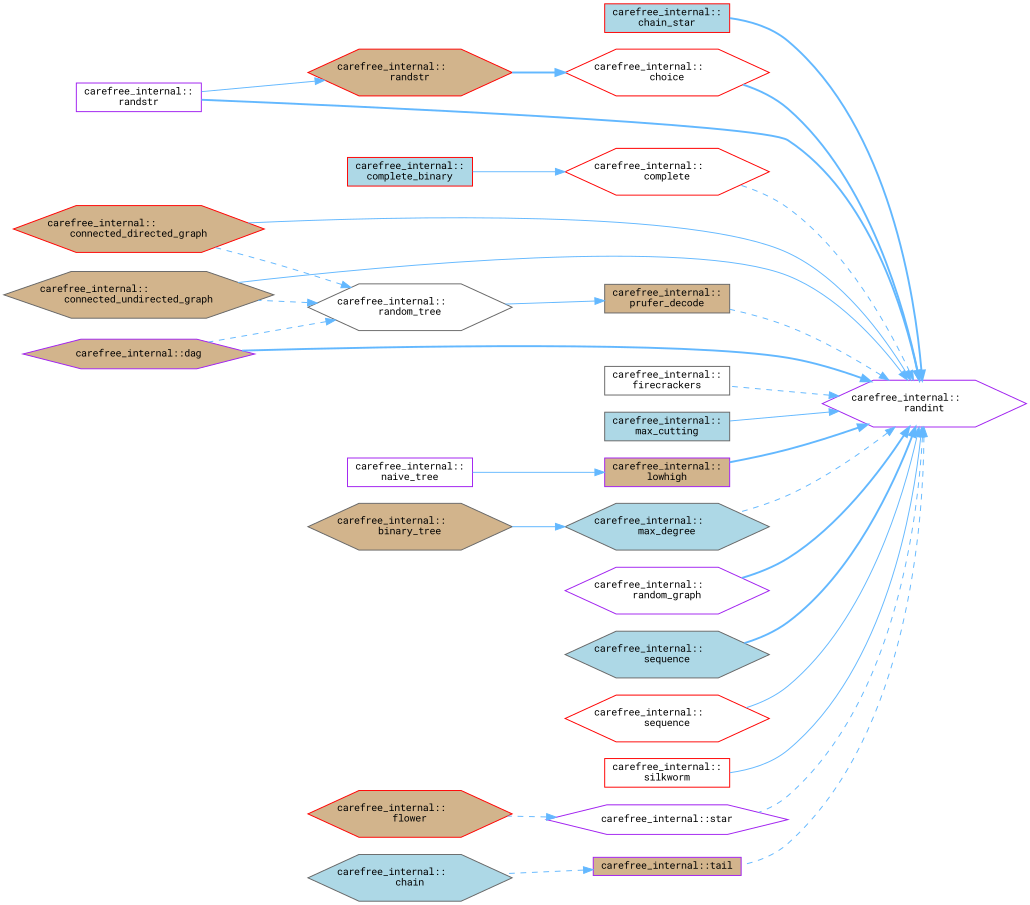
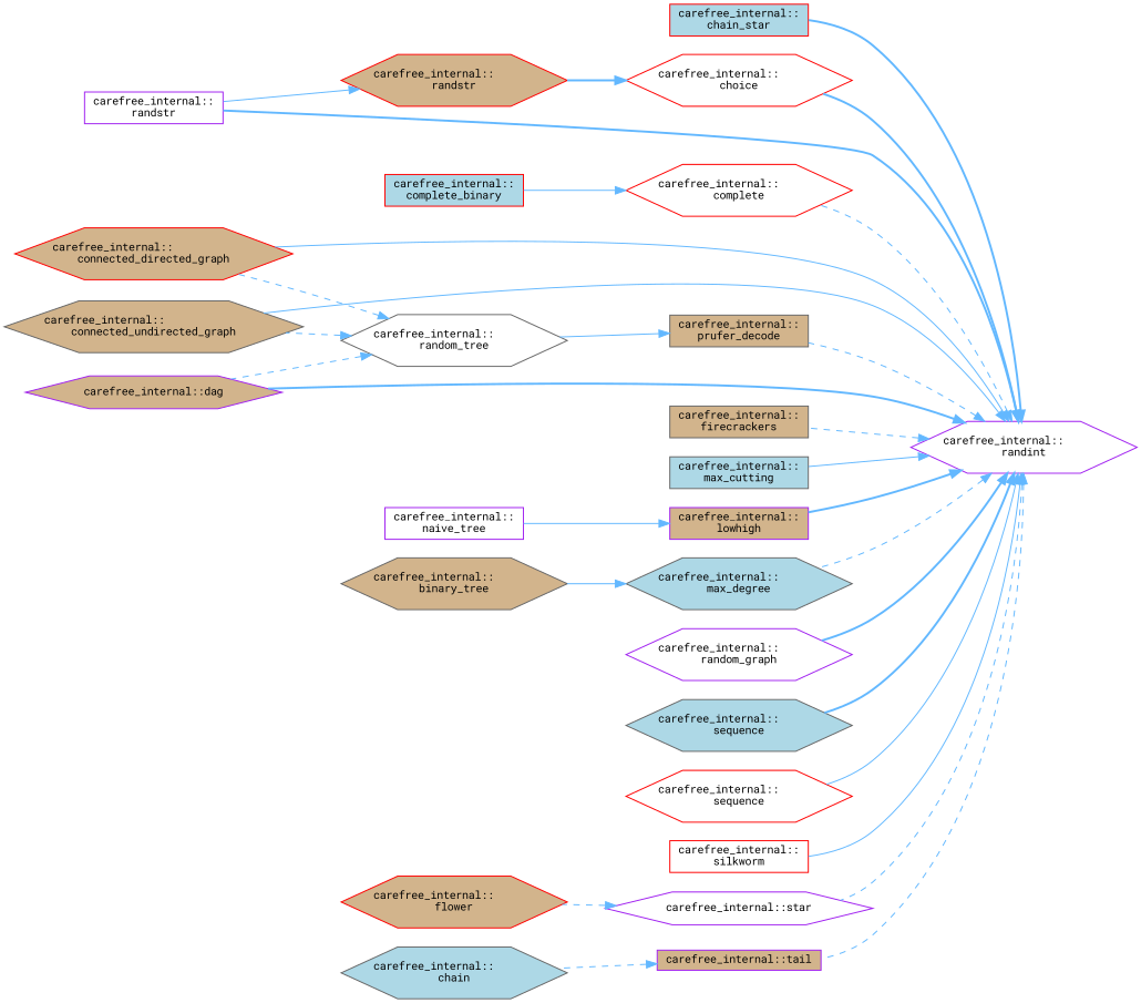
  digraph {
    fontname="Roboto Mono"
    rankdir=RL
    node [color=red fillcolor=white fontname="Roboto Mono" fontsize=10 shape=hexagon style=filled]
    edge [color=steelblue1 dir=back fontname="Roboto Mono" fontsize=10 labelfontname=Helvetica labelfontsize=10 style=dashed]
    n1 [color=purple fontcolor=black height=0.2 label="carefree_internal::\lrandint" width=0.4]
    n2 [fillcolor=lightblue height=0.2 label="carefree_internal::\lchain_star" shape=box width=0.4]
    n3 [height=0.2 label="carefree_internal::\lchoice" width=0.4]
    n4 [color=purple height=0.2 label="carefree_internal::\lrandstr" shape=box width=0.4]
    n5 [height=0.2 label="carefree_internal::\lcomplete" width=0.4]
    n6 [fillcolor=tan height=0.2 label="carefree_internal::\lconnected_directed_graph" width=0.4]
    n7 [color=gray40 fillcolor=tan height=0.2 label="carefree_internal::\lconnected_undirected_graph" width=0.4]
    n8 [color=purple fillcolor=tan height=0.2 label="carefree_internal::dag" width=0.4]
-   n9 [color=gray40 height=0.2 label="carefree_internal::\lfirecrackers" shape=box width=0.4]
+   n9 [color=gray40 fillcolor=tan height=0.2 label="carefree_internal::\lfirecrackers" shape=box width=0.4]
    n10 [color=gray40 fillcolor=lightblue height=0.2 label="carefree_internal::\lmax_cutting" shape=box width=0.4]
    n11 [color=purple fillcolor=tan height=0.2 label="carefree_internal::\llowhigh" shape=box width=0.4]
    n12 [color=gray40 fillcolor=lightblue height=0.2 label="carefree_internal::\lmax_degree" width=0.4]
    n13 [color=gray40 fillcolor=tan height=0.2 label="carefree_internal::\lprufer_decode" shape=box width=0.4]
    n14 [color=purple height=0.2 label="carefree_internal::\lrandom_graph" width=0.4]
    n15 [color=gray40 fillcolor=lightblue height=0.2 label="carefree_internal::\lsequence" width=0.4]
    n16 [height=0.2 label="carefree_internal::\lsequence" width=0.4]
    n17 [height=0.2 label="carefree_internal::\lsilkworm" shape=box width=0.4]
    n18 [color=purple height=0.2 label="carefree_internal::star" width=0.4]
    n19 [color=purple fillcolor=tan height=0.2 label="carefree_internal::tail" shape=box width=0.4]
    n20 [fillcolor=tan height=0.2 label="carefree_internal::\lrandstr" width=0.4]
    n21 [fillcolor=lightblue height=0.2 label="carefree_internal::\lcomplete_binary" shape=box width=0.4]
    n22 [color=purple height=0.2 label="carefree_internal::\lnaive_tree" shape=box width=0.4]
    n23 [color=gray40 fillcolor=tan height=0.2 label="carefree_internal::\lbinary_tree" width=0.4]
    n24 [color=gray40 height=0.2 label="carefree_internal::\lrandom_tree" width=0.4]
    n25 [fillcolor=tan height=0.2 label="carefree_internal::\lflower" width=0.4]
    n26 [color=gray40 fillcolor=lightblue height=0.2 label="carefree_internal::\lchain" width=0.4]
    n1 -> n2 [style=bold]
    n1 -> n3 [style=bold]
    n1 -> n4 [style=bold]
    n1 -> n5
    n1 -> n6 [style=solid]
    n1 -> n7 [style=solid]
    n1 -> n8 [style=bold]
    n1 -> n9
    n1 -> n10 [style=solid]
    n1 -> n11 [style=bold]
    n1 -> n12
    n1 -> n13
    n1 -> n14 [style=bold]
    n1 -> n15 [style=bold]
    n1 -> n16 [style=solid]
    n1 -> n17 [style=solid]
    n1 -> n18
    n1 -> n19
    n3 -> n20 [style=bold]
    n5 -> n21 [style=solid]
    n11 -> n22 [style=solid]
    n12 -> n23 [style=solid]
    n13 -> n24 [style=solid]
    n18 -> n25
    n19 -> n26
    n20 -> n4 [style=solid]
    n24 -> n6
    n24 -> n7
    n24 -> n8
  }
